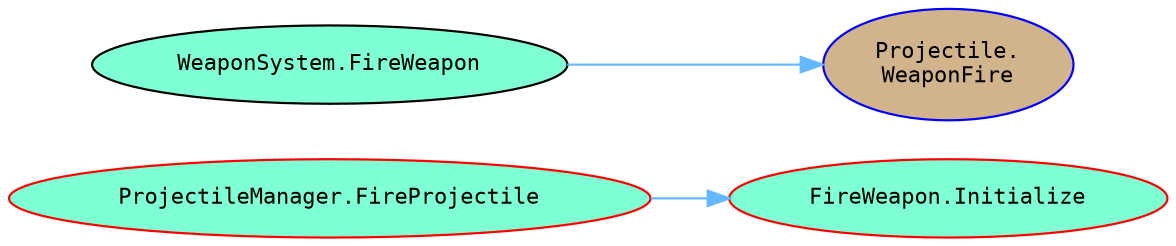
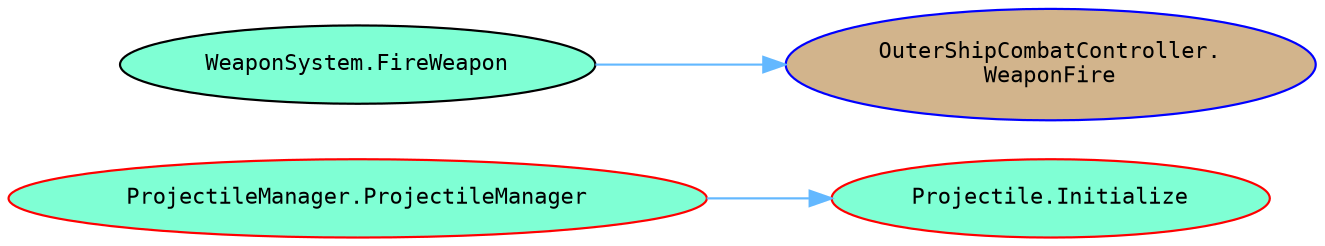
  digraph {
    rankdir=RL
    node [color=red fillcolor=aquamarine fontname=Consolas fontsize=10 margin=0.1 style=filled]
    edge [color=steelblue1 dir=back fontname=Helvetica fontsize=10 labelfontname=Helvetica labelfontsize=10 style=solid]
-   n1 [fontcolor=black height=0.2 label="FireWeapon.Initialize" width=0.4]
-   n2 [height=0.2 label="ProjectileManager.FireProjectile" width=0.4]
-   n3 [color=blue fillcolor=tan height=0.2 label="Projectile.\lWeaponFire" width=0.4]
+   n1 [fontcolor=black height=0.2 label="Projectile.Initialize" width=0.4]
+   n2 [height=0.2 label="ProjectileManager.ProjectileManager" width=0.4]
+   n3 [color=blue fillcolor=tan height=0.2 label="OuterShipCombatController.\lWeaponFire" width=0.4]
    n4 [color=black height=0.2 label="WeaponSystem.FireWeapon" width=0.4]
    n1 -> n2
    n3 -> n4
  }
